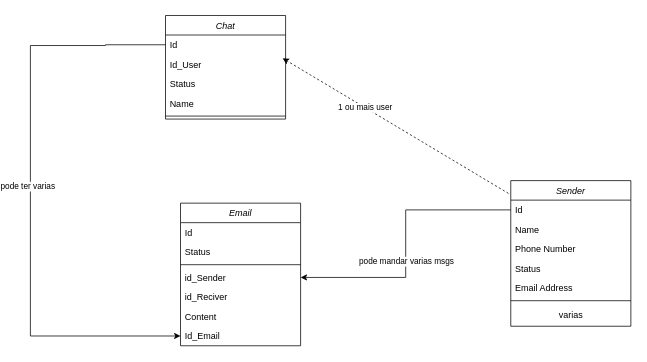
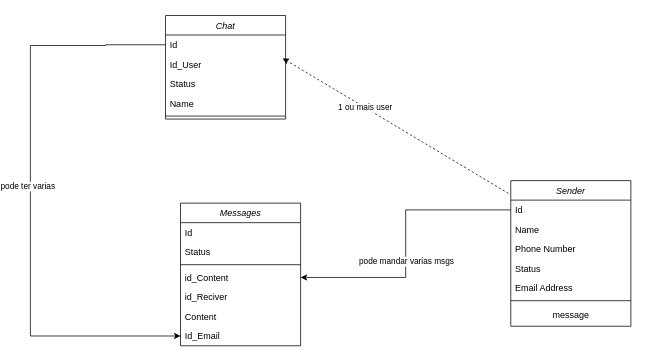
  <mxCell id="0" />
  <mxCell id="1" parent="0" />
  <mxCell id="2" value="Sender" style="swimlane;fontStyle=2;align=center;verticalAlign=top;childLayout=stackLayout;horizontal=1;startSize=26;horizontalStack=0;resizeParent=1;resizeLast=0;collapsible=1;marginBottom=0;rounded=0;shadow=0;strokeWidth=1;" parent="1" vertex="1"><mxGeometry x="660" y="240" width="160" height="194" as="geometry"><mxRectangle x="230" y="140" width="160" height="26" as="alternateBounds" /></mxGeometry></mxCell>
  <mxCell id="3" value="Id" style="text;align=left;verticalAlign=top;spacingLeft=4;spacingRight=4;overflow=hidden;rotatable=0;points=[[0,0.5],[1,0.5]];portConstraint=eastwest;" vertex="1" parent="2"><mxGeometry y="26" width="160" height="26" as="geometry" /></mxCell>
  <mxCell id="4" value="Name" style="text;align=left;verticalAlign=top;spacingLeft=4;spacingRight=4;overflow=hidden;rotatable=0;points=[[0,0.5],[1,0.5]];portConstraint=eastwest;" parent="2" vertex="1"><mxGeometry y="52" width="160" height="26" as="geometry" /></mxCell>
  <mxCell id="5" value="Phone Number" style="text;align=left;verticalAlign=top;spacingLeft=4;spacingRight=4;overflow=hidden;rotatable=0;points=[[0,0.5],[1,0.5]];portConstraint=eastwest;rounded=0;shadow=0;html=0;" parent="2" vertex="1"><mxGeometry y="78" width="160" height="26" as="geometry" /></mxCell>
  <mxCell id="6" value="Status" style="text;align=left;verticalAlign=top;spacingLeft=4;spacingRight=4;overflow=hidden;rotatable=0;points=[[0,0.5],[1,0.5]];portConstraint=eastwest;" vertex="1" parent="2"><mxGeometry y="104" width="160" height="26" as="geometry" /></mxCell>
  <mxCell id="7" value="Email Address" style="text;align=left;verticalAlign=top;spacingLeft=4;spacingRight=4;overflow=hidden;rotatable=0;points=[[0,0.5],[1,0.5]];portConstraint=eastwest;rounded=0;shadow=0;html=0;" parent="2" vertex="1"><mxGeometry y="130" width="160" height="26" as="geometry" /></mxCell>
  <mxCell id="8" value="" style="line;html=1;strokeWidth=1;align=left;verticalAlign=middle;spacingTop=-1;spacingLeft=3;spacingRight=3;rotatable=0;labelPosition=right;points=[];portConstraint=eastwest;" parent="2" vertex="1"><mxGeometry y="156" width="160" height="8" as="geometry" /></mxCell>
- <mxCell id="9" value="varias" style="text;html=1;align=center;verticalAlign=middle;resizable=0;points=[];autosize=1;strokeColor=none;fillColor=none;" vertex="1" parent="2"><mxGeometry y="164" width="160" height="30" as="geometry" /></mxCell>
- <mxCell id="10" value="Email" style="swimlane;fontStyle=2;align=center;verticalAlign=top;childLayout=stackLayout;horizontal=1;startSize=26;horizontalStack=0;resizeParent=1;resizeLast=0;collapsible=1;marginBottom=0;rounded=0;shadow=0;strokeWidth=1;" vertex="1" parent="1"><mxGeometry x="220" y="270" width="160" height="190" as="geometry"><mxRectangle x="230" y="140" width="160" height="26" as="alternateBounds" /></mxGeometry></mxCell>
+ <mxCell id="9" value="message" style="text;html=1;align=center;verticalAlign=middle;resizable=0;points=[];autosize=1;strokeColor=none;fillColor=none;" vertex="1" parent="2"><mxGeometry y="164" width="160" height="30" as="geometry" /></mxCell>
+ <mxCell id="10" value="Messages" style="swimlane;fontStyle=2;align=center;verticalAlign=top;childLayout=stackLayout;horizontal=1;startSize=26;horizontalStack=0;resizeParent=1;resizeLast=0;collapsible=1;marginBottom=0;rounded=0;shadow=0;strokeWidth=1;" vertex="1" parent="1"><mxGeometry x="220" y="270" width="160" height="190" as="geometry"><mxRectangle x="230" y="140" width="160" height="26" as="alternateBounds" /></mxGeometry></mxCell>
  <mxCell id="11" value="Id" style="text;align=left;verticalAlign=top;spacingLeft=4;spacingRight=4;overflow=hidden;rotatable=0;points=[[0,0.5],[1,0.5]];portConstraint=eastwest;" vertex="1" parent="10"><mxGeometry y="26" width="160" height="26" as="geometry" /></mxCell>
  <mxCell id="12" value="Status" style="text;align=left;verticalAlign=top;spacingLeft=4;spacingRight=4;overflow=hidden;rotatable=0;points=[[0,0.5],[1,0.5]];portConstraint=eastwest;" vertex="1" parent="10"><mxGeometry y="52" width="160" height="26" as="geometry" /></mxCell>
  <mxCell id="13" value="" style="line;html=1;strokeWidth=1;align=left;verticalAlign=middle;spacingTop=-1;spacingLeft=3;spacingRight=3;rotatable=0;labelPosition=right;points=[];portConstraint=eastwest;" vertex="1" parent="10"><mxGeometry y="78" width="160" height="8" as="geometry" /></mxCell>
- <mxCell id="14" value="id_Sender" style="text;align=left;verticalAlign=top;spacingLeft=4;spacingRight=4;overflow=hidden;rotatable=0;points=[[0,0.5],[1,0.5]];portConstraint=eastwest;" vertex="1" parent="10"><mxGeometry y="86" width="160" height="26" as="geometry" /></mxCell>
+ <mxCell id="14" value="id_Content" style="text;align=left;verticalAlign=top;spacingLeft=4;spacingRight=4;overflow=hidden;rotatable=0;points=[[0,0.5],[1,0.5]];portConstraint=eastwest;" vertex="1" parent="10"><mxGeometry y="86" width="160" height="26" as="geometry" /></mxCell>
  <mxCell id="15" value="id_Reciver" style="text;align=left;verticalAlign=top;spacingLeft=4;spacingRight=4;overflow=hidden;rotatable=0;points=[[0,0.5],[1,0.5]];portConstraint=eastwest;" vertex="1" parent="10"><mxGeometry y="112" width="160" height="26" as="geometry" /></mxCell>
  <mxCell id="16" value="Content" style="text;align=left;verticalAlign=top;spacingLeft=4;spacingRight=4;overflow=hidden;rotatable=0;points=[[0,0.5],[1,0.5]];portConstraint=eastwest;" vertex="1" parent="10"><mxGeometry y="138" width="160" height="26" as="geometry" /></mxCell>
  <mxCell id="17" value="Id_Email" style="text;align=left;verticalAlign=top;spacingLeft=4;spacingRight=4;overflow=hidden;rotatable=0;points=[[0,0.5],[1,0.5]];portConstraint=eastwest;" vertex="1" parent="10"><mxGeometry y="164" width="160" height="26" as="geometry" /></mxCell>
  <mxCell id="18" style="edgeStyle=orthogonalEdgeStyle;rounded=0;orthogonalLoop=1;jettySize=auto;html=1;entryX=0;entryY=0.5;entryDx=0;entryDy=0;exitX=0;exitY=0.5;exitDx=0;exitDy=0;" edge="1" parent="1" source="21" target="17"><mxGeometry relative="1" as="geometry"><mxPoint x="120" y="59" as="sourcePoint" /><mxPoint x="140" y="460" as="targetPoint" /><Array as="points"><mxPoint x="120" y="59" /><mxPoint x="120" y="60" /><mxPoint x="20" y="60" /><mxPoint x="20" y="447" /></Array></mxGeometry></mxCell>
  <mxCell id="19" value="pode ter varias&amp;nbsp;" style="edgeLabel;html=1;align=center;verticalAlign=middle;resizable=0;points=[];" vertex="1" connectable="0" parent="18"><mxGeometry x="-0.042" y="-3" relative="1" as="geometry"><mxPoint as="offset" /></mxGeometry></mxCell>
  <mxCell id="20" value="Chat" style="swimlane;fontStyle=2;align=center;verticalAlign=top;childLayout=stackLayout;horizontal=1;startSize=26;horizontalStack=0;resizeParent=1;resizeLast=0;collapsible=1;marginBottom=0;rounded=0;shadow=0;strokeWidth=1;" vertex="1" parent="1"><mxGeometry x="200" y="20" width="160" height="138" as="geometry"><mxRectangle x="230" y="140" width="160" height="26" as="alternateBounds" /></mxGeometry></mxCell>
  <mxCell id="21" value="Id" style="text;align=left;verticalAlign=top;spacingLeft=4;spacingRight=4;overflow=hidden;rotatable=0;points=[[0,0.5],[1,0.5]];portConstraint=eastwest;" vertex="1" parent="20"><mxGeometry y="26" width="160" height="26" as="geometry" /></mxCell>
  <mxCell id="22" value="Id_User" style="text;align=left;verticalAlign=top;spacingLeft=4;spacingRight=4;overflow=hidden;rotatable=0;points=[[0,0.5],[1,0.5]];portConstraint=eastwest;" vertex="1" parent="20"><mxGeometry y="52" width="160" height="26" as="geometry" /></mxCell>
  <mxCell id="23" value="Status" style="text;align=left;verticalAlign=top;spacingLeft=4;spacingRight=4;overflow=hidden;rotatable=0;points=[[0,0.5],[1,0.5]];portConstraint=eastwest;" vertex="1" parent="20"><mxGeometry y="78" width="160" height="26" as="geometry" /></mxCell>
  <mxCell id="24" value="Name" style="text;align=left;verticalAlign=top;spacingLeft=4;spacingRight=4;overflow=hidden;rotatable=0;points=[[0,0.5],[1,0.5]];portConstraint=eastwest;rounded=0;shadow=0;html=0;" vertex="1" parent="20"><mxGeometry y="104" width="160" height="26" as="geometry" /></mxCell>
  <mxCell id="25" value="" style="line;html=1;strokeWidth=1;align=left;verticalAlign=middle;spacingTop=-1;spacingLeft=3;spacingRight=3;rotatable=0;labelPosition=right;points=[];portConstraint=eastwest;" vertex="1" parent="20"><mxGeometry y="130" width="160" height="8" as="geometry" /></mxCell>
  <mxCell id="26" value="" style="endArrow=classic;html=1;rounded=0;exitX=-0.019;exitY=0.088;exitDx=0;exitDy=0;exitPerimeter=0;entryX=0.975;entryY=0.192;entryDx=0;entryDy=0;entryPerimeter=0;dashed=1;" edge="1" parent="1" source="2" target="22"><mxGeometry width="50" height="50" relative="1" as="geometry"><mxPoint x="280" y="410" as="sourcePoint" /><mxPoint x="330" y="360" as="targetPoint" /></mxGeometry></mxCell>
  <mxCell id="27" value="1 ou mais user" style="edgeLabel;html=1;align=center;verticalAlign=middle;resizable=0;points=[];" vertex="1" connectable="0" parent="26"><mxGeometry x="0.269" relative="1" as="geometry"><mxPoint as="offset" /></mxGeometry></mxCell>
  <mxCell id="28" style="edgeStyle=orthogonalEdgeStyle;rounded=0;orthogonalLoop=1;jettySize=auto;html=1;exitX=0;exitY=0.5;exitDx=0;exitDy=0;entryX=1;entryY=0.5;entryDx=0;entryDy=0;" edge="1" parent="1" source="3" target="14"><mxGeometry relative="1" as="geometry" /></mxCell>
  <mxCell id="29" value="pode mandar varias msgs" style="edgeLabel;html=1;align=center;verticalAlign=middle;resizable=0;points=[];" vertex="1" connectable="0" parent="28"><mxGeometry x="0.124" relative="1" as="geometry"><mxPoint as="offset" /></mxGeometry></mxCell>
